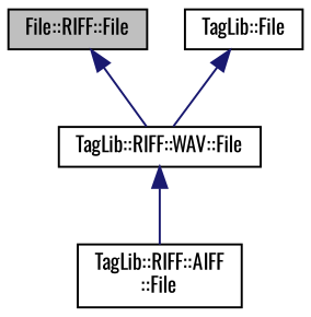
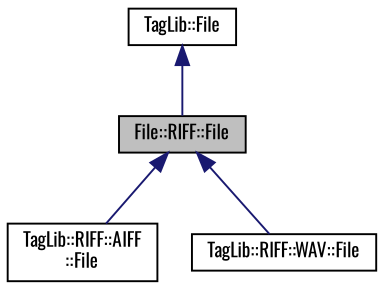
  digraph {
    fontname=Oswald
    node [color=black fillcolor=white fontname=Oswald fontsize=10 shape=record style=filled]
    edge [color=midnightblue dir=back fontname=Oswald fontsize=10 labelfontname=Helvetica labelfontsize=10 style=solid]
    n1 [fillcolor=grey75 fontcolor=black height=0.2 label="File::RIFF::File" width=0.4]
    n2 [height=0.2 label="TagLib::RIFF::AIFF\l::File" width=0.4]
    n3 [height=0.2 label="TagLib::RIFF::WAV::File" width=0.4]
    n4 [height=0.2 label="TagLib::File" width=0.4]
-   n3 -> n2
+   n1 -> n2
    n1 -> n3
-   n4 -> n3
+   n4 -> n1
  }
